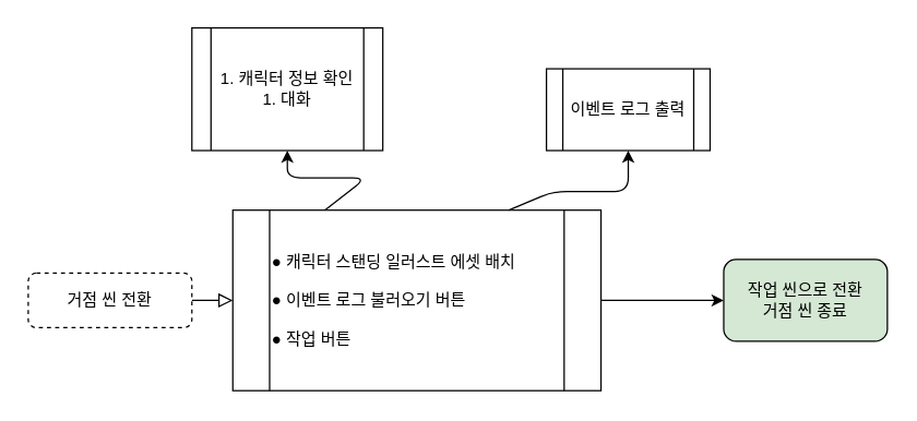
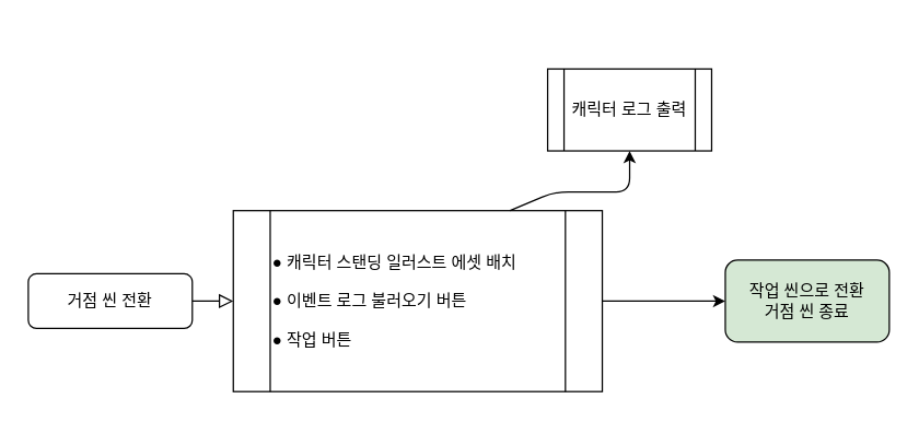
  <mxCell id="0" />
  <mxCell id="1" parent="0" />
  <mxCell id="2" value="" style="rounded=0;html=1;jettySize=auto;orthogonalLoop=1;fontSize=11;endArrow=block;endFill=0;endSize=8;strokeWidth=1;shadow=0;labelBackgroundColor=none;edgeStyle=orthogonalEdgeStyle;entryX=0;entryY=0.5;entryDx=0;entryDy=0;" parent="1" source="3" target="4" edge="1"><mxGeometry relative="1" as="geometry"><mxPoint x="210" y="220" as="targetPoint" /></mxGeometry></mxCell>
- <mxCell id="3" value="거점 씬 전환" style="rounded=1;whiteSpace=wrap;html=1;fontSize=12;glass=0;strokeWidth=1;shadow=0;dashed=1;" parent="1" vertex="1"><mxGeometry x="20" y="200" width="120" height="40" as="geometry" /></mxCell>
+ <mxCell id="3" value="거점 씬 전환" style="rounded=1;whiteSpace=wrap;html=1;fontSize=12;glass=0;strokeWidth=1;shadow=0;" parent="1" vertex="1"><mxGeometry x="20" y="200" width="120" height="40" as="geometry" /></mxCell>
  <mxCell id="4" value="● 캐릭터 스탠딩 일러스트 에셋 배치&lt;br&gt;&lt;div&gt;&lt;br&gt;&lt;/div&gt;● 이벤트 로그 불러오기 버튼&lt;br&gt;&lt;br&gt;● 작업 버튼&lt;br&gt;&lt;div&gt;&lt;/div&gt;" style="shape=process;whiteSpace=wrap;html=1;backgroundOutline=1;align=left;" vertex="1" parent="1"><mxGeometry x="170" y="153.75" width="270" height="132.5" as="geometry" /></mxCell>
  <mxCell id="5" value="" style="endArrow=classic;html=1;exitX=1;exitY=0.5;exitDx=0;exitDy=0;" edge="1" parent="1" source="4" target="6"><mxGeometry width="50" height="50" relative="1" as="geometry"><mxPoint x="330" y="210" as="sourcePoint" /><mxPoint x="590" y="220" as="targetPoint" /></mxGeometry></mxCell>
  <mxCell id="6" value="작업 씬으로 전환&lt;br&gt;거점 씬 종료" style="rounded=1;whiteSpace=wrap;html=1;fillColor=#d5e8d4;" vertex="1" parent="1"><mxGeometry x="530" y="190" width="120" height="60" as="geometry" /></mxCell>
- <mxCell id="7" value="" style="endArrow=classic;html=1;exitX=0.25;exitY=0;exitDx=0;exitDy=0;entryX=0.5;entryY=1;entryDx=0;entryDy=0;" edge="1" parent="1" source="4" target="8"><mxGeometry width="50" height="50" relative="1" as="geometry"><mxPoint x="330" y="200" as="sourcePoint" /><mxPoint x="180" y="10" as="targetPoint" /><Array as="points"><mxPoint x="268" y="130" /><mxPoint x="210" y="130" /></Array></mxGeometry></mxCell>
- <mxCell id="8" value="1. 캐릭터 정보 확인&lt;br&gt;1. 대화" style="shape=process;whiteSpace=wrap;html=1;backgroundOutline=1;" vertex="1" parent="1"><mxGeometry x="140" y="20" width="140" height="90" as="geometry" /></mxCell>
- <mxCell id="9" value="이벤트 로그 출력" style="shape=process;whiteSpace=wrap;html=1;backgroundOutline=1;" vertex="1" parent="1"><mxGeometry x="400" y="50" width="120" height="60" as="geometry" /></mxCell>
+ <mxCell id="9" value="캐릭터 로그 출력" style="shape=process;whiteSpace=wrap;html=1;backgroundOutline=1;" vertex="1" parent="1"><mxGeometry x="400" y="50" width="120" height="60" as="geometry" /></mxCell>
  <mxCell id="10" value="" style="endArrow=classic;html=1;exitX=0.75;exitY=0;exitDx=0;exitDy=0;entryX=0.5;entryY=1;entryDx=0;entryDy=0;" edge="1" parent="1" source="4" target="9"><mxGeometry width="50" height="50" relative="1" as="geometry"><mxPoint x="340" y="180" as="sourcePoint" /><mxPoint x="390" y="130" as="targetPoint" /><Array as="points"><mxPoint x="405" y="140" /><mxPoint x="460" y="140" /></Array></mxGeometry></mxCell>
